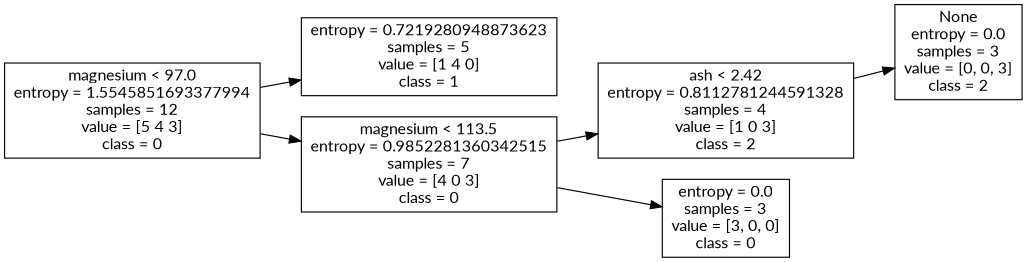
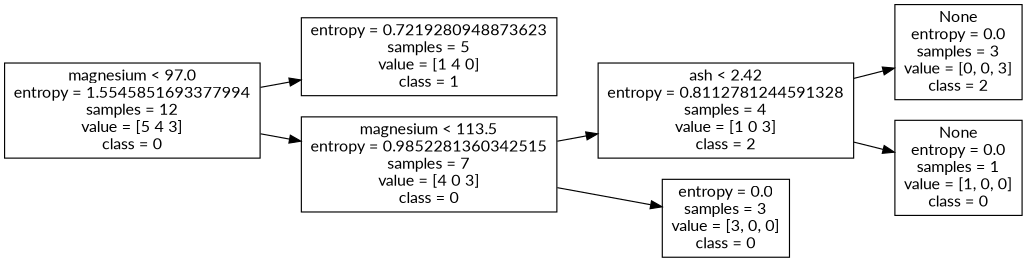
  digraph {
    rankdir=LR
    fontname=Lato
    node [shape=box fontname=Lato]
    edge [fontname=Lato]
    n1 [label="magnesium < 97.0\nentropy = 1.5545851693377994\nsamples = 12\nvalue = [5 4 3]\nclass = 0"]
    n2 [label="entropy = 0.7219280948873623\nsamples = 5\nvalue = [1 4 0]\nclass = 1"]
    n3 [label="magnesium < 113.5\nentropy = 0.9852281360342515\nsamples = 7\nvalue = [4 0 3]\nclass = 0"]
    n4 [label="ash < 2.42\nentropy = 0.8112781244591328\nsamples = 4\nvalue = [1 0 3]\nclass = 2"]
    n5 [label="entropy = 0.0\nsamples = 3\nvalue = [3, 0, 0]\nclass = 0"]
    n6 [label="None\nentropy = 0.0\nsamples = 3\nvalue = [0, 0, 3]\nclass = 2"]
+   n7 [label="None\nentropy = 0.0\nsamples = 1\nvalue = [1, 0, 0]\nclass = 0"]
    n1 -> n2
    n1 -> n3
    n3 -> n4
    n3 -> n5
    n4 -> n6
+   n4 -> n7
  }
